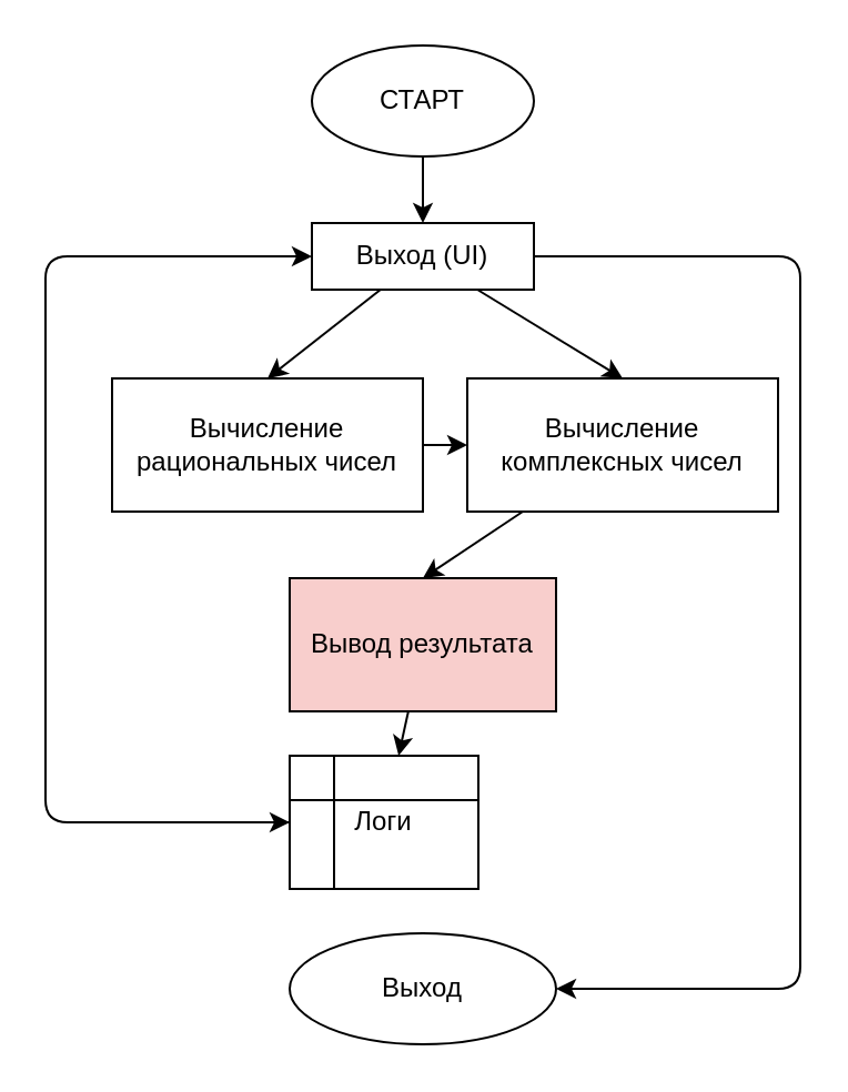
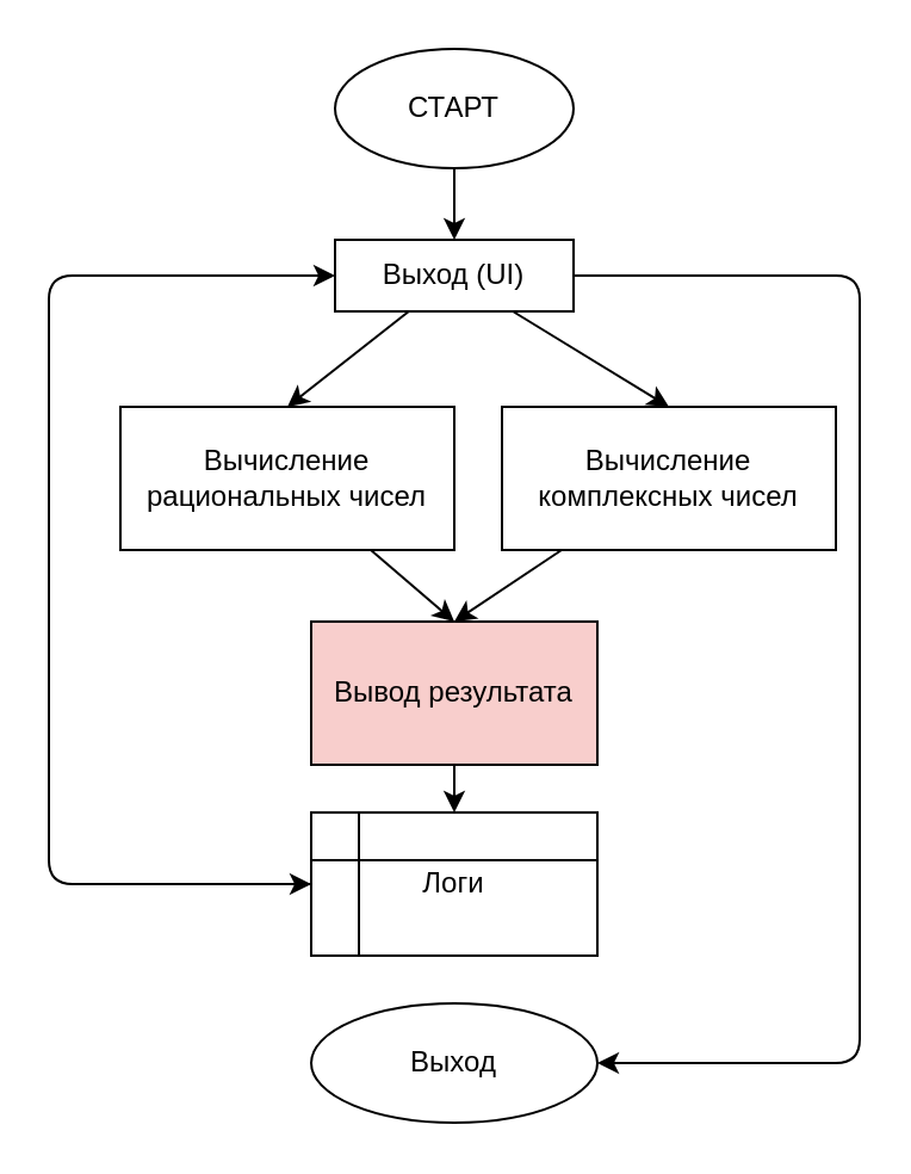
  <mxCell id="0" />
  <mxCell id="1" parent="0" />
  <mxCell id="2" style="edgeStyle=none;html=1;entryX=0;entryY=0.5;entryDx=0;entryDy=0;exitX=0;exitY=0.5;exitDx=0;exitDy=0;" parent="1" source="3" target="9" edge="1"><mxGeometry relative="1" as="geometry"><mxPoint x="-20" y="80" as="targetPoint" /><Array as="points"><mxPoint x="20" y="370" /><mxPoint x="20" y="240" /><mxPoint x="20" y="115" /></Array></mxGeometry></mxCell>
- <mxCell id="3" value="Логи" style="shape=internalStorage;whiteSpace=wrap;html=1;backgroundOutline=1;" parent="1" vertex="1"><mxGeometry x="130" y="340" width="85" height="60" as="geometry" /></mxCell>
+ <mxCell id="3" value="Логи" style="shape=internalStorage;whiteSpace=wrap;html=1;backgroundOutline=1;" parent="1" vertex="1"><mxGeometry x="130" y="340" width="120" height="60" as="geometry" /></mxCell>
  <mxCell id="4" value="" style="edgeStyle=none;html=1;" parent="1" source="5" target="9" edge="1"><mxGeometry relative="1" as="geometry" /></mxCell>
  <mxCell id="5" value="СТАРТ" style="ellipse;whiteSpace=wrap;html=1;" parent="1" vertex="1"><mxGeometry x="140" y="20" width="100" height="50" as="geometry" /></mxCell>
  <mxCell id="6" style="edgeStyle=none;html=1;entryX=0.5;entryY=0;entryDx=0;entryDy=0;" parent="1" source="9" target="11" edge="1"><mxGeometry relative="1" as="geometry" /></mxCell>
  <mxCell id="7" style="edgeStyle=none;html=1;entryX=0.5;entryY=0;entryDx=0;entryDy=0;" parent="1" source="9" target="13" edge="1"><mxGeometry relative="1" as="geometry" /></mxCell>
  <mxCell id="8" style="edgeStyle=none;html=1;entryX=1;entryY=0.5;entryDx=0;entryDy=0;" parent="1" source="9" target="16" edge="1"><mxGeometry relative="1" as="geometry"><mxPoint x="460" y="150" as="targetPoint" /><Array as="points"><mxPoint x="360" y="115" /><mxPoint x="360" y="445" /></Array></mxGeometry></mxCell>
  <mxCell id="9" value="Выход (UI)" style="rounded=0;whiteSpace=wrap;html=1;" parent="1" vertex="1"><mxGeometry x="140" y="100" width="100" height="30" as="geometry" /></mxCell>
- <mxCell id="10" style="edgeStyle=none;html=1;" parent="1" source="11" target="13" edge="1"><mxGeometry relative="1" as="geometry" /></mxCell>
+ <mxCell id="10" style="edgeStyle=none;html=1;entryX=0.5;entryY=0;entryDx=0;entryDy=0;" parent="1" source="11" target="15" edge="1"><mxGeometry relative="1" as="geometry" /></mxCell>
  <mxCell id="11" value="Вычисление рациональных чисел" style="rounded=0;whiteSpace=wrap;html=1;" parent="1" vertex="1"><mxGeometry x="50" y="170" width="140" height="60" as="geometry" /></mxCell>
  <mxCell id="12" style="edgeStyle=none;html=1;entryX=0.5;entryY=0;entryDx=0;entryDy=0;" parent="1" source="13" target="15" edge="1"><mxGeometry relative="1" as="geometry" /></mxCell>
  <mxCell id="13" value="Вычисление комплексных чисел" style="rounded=0;whiteSpace=wrap;html=1;" parent="1" vertex="1"><mxGeometry x="210" y="170" width="140" height="60" as="geometry" /></mxCell>
  <mxCell id="14" value="" style="edgeStyle=none;html=1;" parent="1" source="15" target="3" edge="1"><mxGeometry relative="1" as="geometry" /></mxCell>
  <mxCell id="15" value="Вывод результата" style="rounded=0;whiteSpace=wrap;html=1;fillColor=#f8cecc;" parent="1" vertex="1"><mxGeometry x="130" y="260" width="120" height="60" as="geometry" /></mxCell>
  <mxCell id="16" value="Выход" style="ellipse;whiteSpace=wrap;html=1;" parent="1" vertex="1"><mxGeometry x="130" y="420" width="120" height="50" as="geometry" /></mxCell>
  <mxCell id="17" value="" style="endArrow=classic;html=1;entryX=0;entryY=0.5;entryDx=0;entryDy=0;" parent="1" target="3" edge="1"><mxGeometry width="50" height="50" relative="1" as="geometry"><mxPoint x="100" y="370" as="sourcePoint" /><mxPoint x="230" y="230" as="targetPoint" /></mxGeometry></mxCell>
